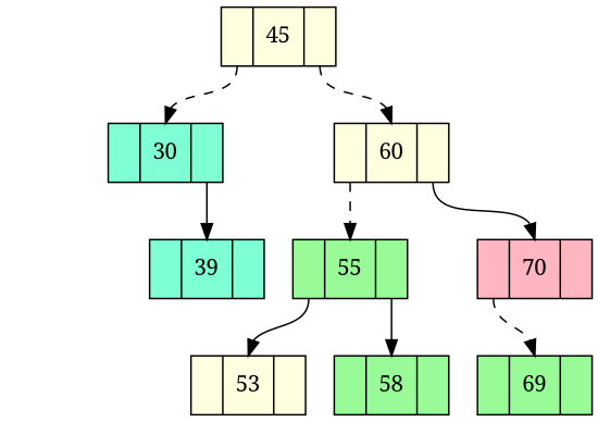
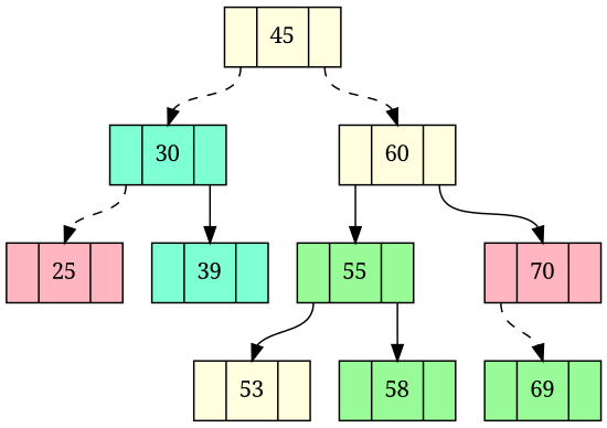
  digraph {
    fontname="Noto Serif"
    node [fillcolor=lightyellow fontname="Noto Serif" shape=record style=filled]
    edge [fontname="Noto Serif" headport=D style=dashed tailport=L]
    n1 [label="<L> |<D> 45|<R> "]
    n2 [fillcolor=aquamarine label="<L> |<D> 30|<R> "]
    n3 [label="<L> |<D> 60|<R> "]
+   n4 [fillcolor=lightpink label="<L> |<D> 25|<R> "]
    n5 [fillcolor=aquamarine label="<L> |<D> 39|<R> "]
    n6 [fillcolor=palegreen label="<L> |<D> 55|<R> "]
    n7 [fillcolor=lightpink label="<L> |<D> 70|<R> "]
    n8 [label="<L> |<D> 53|<R> "]
    n9 [fillcolor=palegreen label="<L> |<D> 58|<R> "]
    n10 [fillcolor=palegreen label="<L> |<D> 69|<R> "]
    n1 -> n2
    n1 -> n3 [tailport=R]
+   n2 -> n4
    n2 -> n5 [style=solid tailport=R]
-   n3 -> n6
+   n3 -> n6 [style=solid]
    n3 -> n7 [style=solid tailport=R]
    n6 -> n8 [style=solid]
    n6 -> n9 [style=solid tailport=R]
    n7 -> n10
  }
